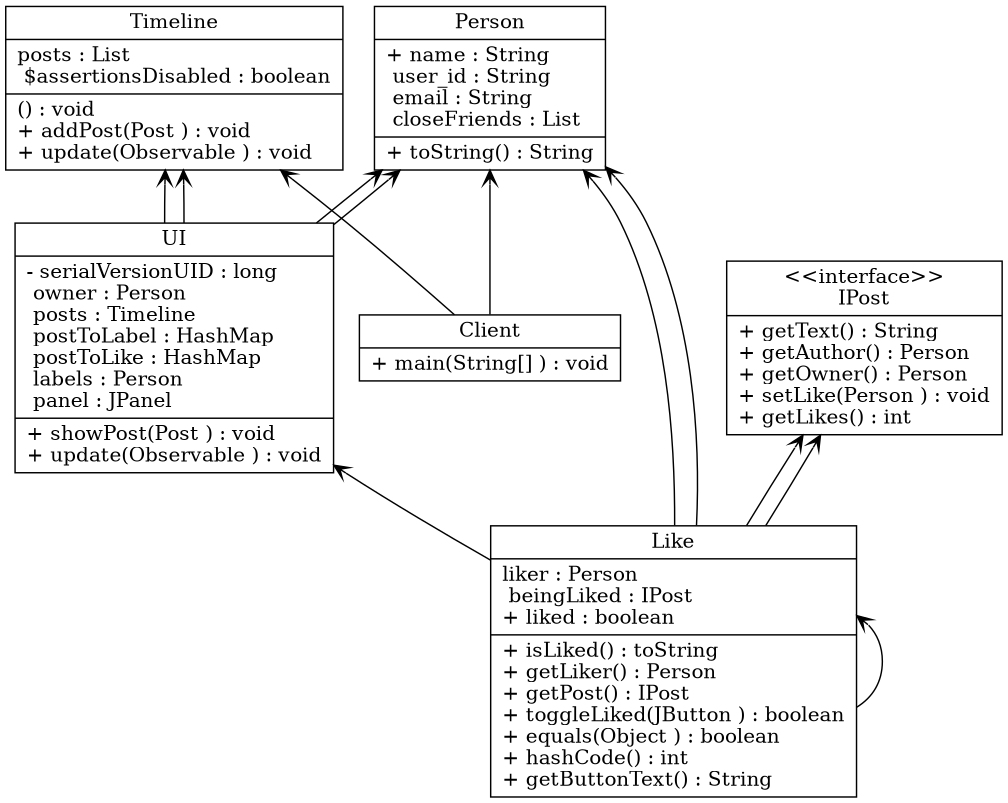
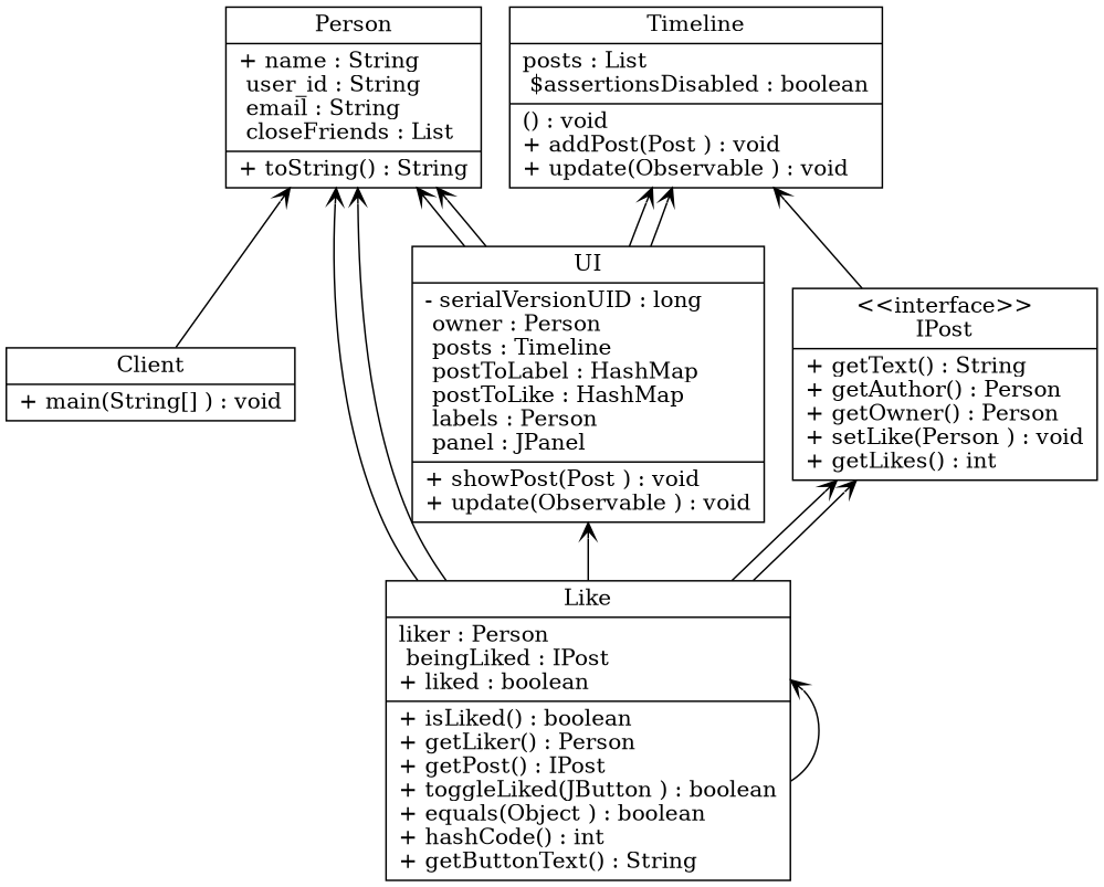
  digraph {
    rankdir=BT
    node [fillcolor=white shape=record style=filled]
    edge [arrowhead=vee]
    n1 [label="{Client|+ main(String[] ) : void\l}"]
    n2 [label="{Person|+ name : String\l  user_id : String\l  email : String\l  closeFriends : List\l|+ toString() : String\l}"]
    n3 [label="{Timeline|  posts : List\l  $assertionsDisabled : boolean\l|  <clinit>() : void\l+ addPost(Post ) : void\l+ update(Observable ) : void\l}"]
    n4 [label="{UI|- serialVersionUID : long\l  owner : Person\l  posts : Timeline\l  postToLabel : HashMap\l  postToLike : HashMap\l  labels : Person\l  panel : JPanel\l|+ showPost(Post ) : void\l+ update(Observable ) : void\l}"]
    n5 [label="{\<\<interface\>\>\nIPost|+ getText() : String\l+ getAuthor() : Person\l+ getOwner() : Person\l+ setLike(Person ) : void\l+ getLikes() : int\l}"]
-   n6 [label="{Like|  liker : Person\l  beingLiked : IPost\l+ liked : boolean\l|+ isLiked() : toString\l+ getLiker() : Person\l+ getPost() : IPost\l+ toggleLiked(JButton ) : boolean\l+ equals(Object ) : boolean\l+ hashCode() : int\l+ getButtonText() : String\l}"]
+   n6 [label="{Like|  liker : Person\l  beingLiked : IPost\l+ liked : boolean\l|+ isLiked() : boolean\l+ getLiker() : Person\l+ getPost() : IPost\l+ toggleLiked(JButton ) : boolean\l+ equals(Object ) : boolean\l+ hashCode() : int\l+ getButtonText() : String\l}"]
    n1 -> n2
-   n1 -> n3
+   n5 -> n3
    n4 -> n2
    n4 -> n2
    n4 -> n3
    n4 -> n3
    n6 -> n2
    n6 -> n2
    n6 -> n4
    n6 -> n5
    n6 -> n5
    n6 -> n6
  }
